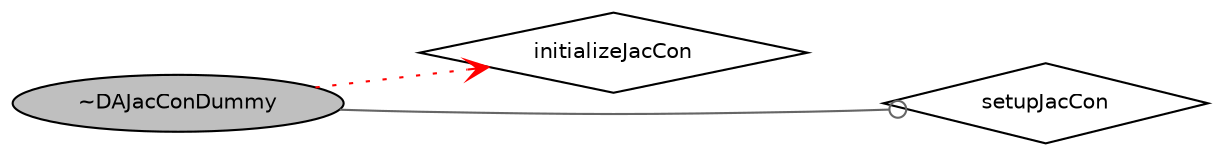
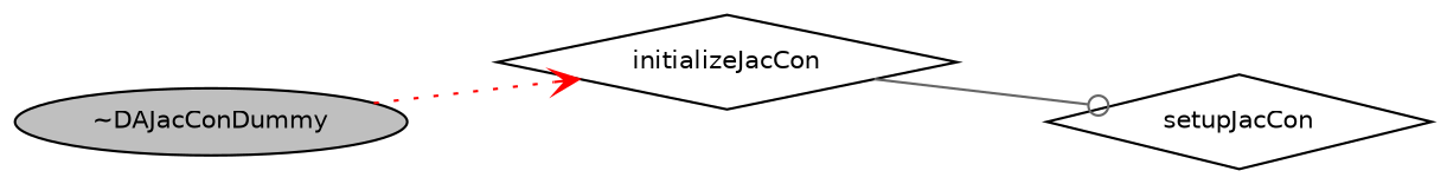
  digraph {
    rankdir=LR
    node [color=black fontname=Helvetica fontsize=10 shape=diamond]
    edge [fontname=Helvetica fontsize=10 labelfontname=Helvetica labelfontsize=10]
    n1 [fillcolor=grey75 fontcolor=black height=0.2 label="~DAJacConDummy" shape=ellipse style=filled width=0.4]
    n2 [height=0.2 label=initializeJacCon width=0.4]
    n3 [height=0.2 label=setupJacCon width=0.4]
    n1 -> n2 [arrowhead=vee color=red style=dotted]
-   n1 -> n3 [arrowhead=odot color=gray40 style=solid]
+   n2 -> n3 [arrowhead=odot color=gray40 style=solid]
  }
